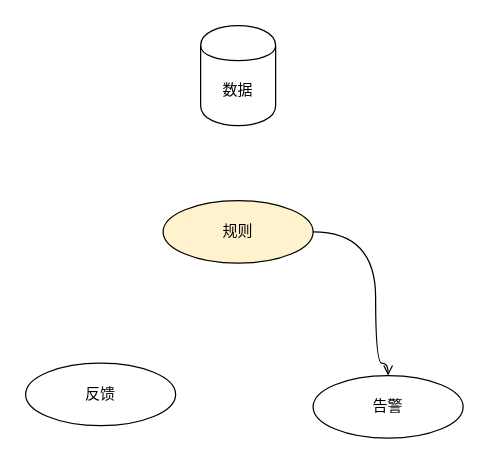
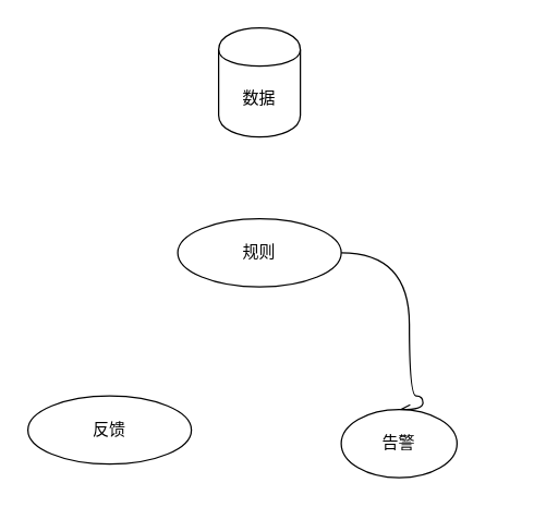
  <mxCell id="0" />
  <mxCell id="1" parent="0" />
  <mxCell id="2" style="edgeStyle=orthogonalEdgeStyle;rounded=0;orthogonalLoop=1;jettySize=auto;html=1;entryX=0.5;entryY=0;entryDx=0;entryDy=0;curved=1;endArrow=open;" edge="1" parent="1" source="3" target="4"><mxGeometry relative="1" as="geometry"><Array as="points"><mxPoint x="300" y="185" /><mxPoint x="300" y="290" /><mxPoint x="310" y="290" /></Array></mxGeometry></mxCell>
- <mxCell id="3" value="规则" style="ellipse;whiteSpace=wrap;html=1;fillColor=#fff2cc;" vertex="1" parent="1"><mxGeometry x="130" y="160" width="120" height="50" as="geometry" /></mxCell>
- <mxCell id="4" value="告警" style="ellipse;whiteSpace=wrap;html=1;" vertex="1" parent="1"><mxGeometry x="250" y="300" width="120" height="50" as="geometry" /></mxCell>
+ <mxCell id="3" value="规则" style="ellipse;whiteSpace=wrap;html=1;" vertex="1" parent="1"><mxGeometry x="130" y="160" width="120" height="50" as="geometry" /></mxCell>
+ <mxCell id="4" value="告警" style="ellipse;whiteSpace=wrap;html=1;" vertex="1" parent="1"><mxGeometry x="250" y="300" width="85" height="50" as="geometry" /></mxCell>
  <mxCell id="5" value="反馈" style="ellipse;whiteSpace=wrap;html=1;" vertex="1" parent="1"><mxGeometry x="20" y="290" width="120" height="50" as="geometry" /></mxCell>
  <mxCell id="6" value="数据" style="shape=cylinder;whiteSpace=wrap;html=1;boundedLbl=1;backgroundOutline=1;" vertex="1" parent="1"><mxGeometry x="160" y="20" width="60" height="80" as="geometry" /></mxCell>
